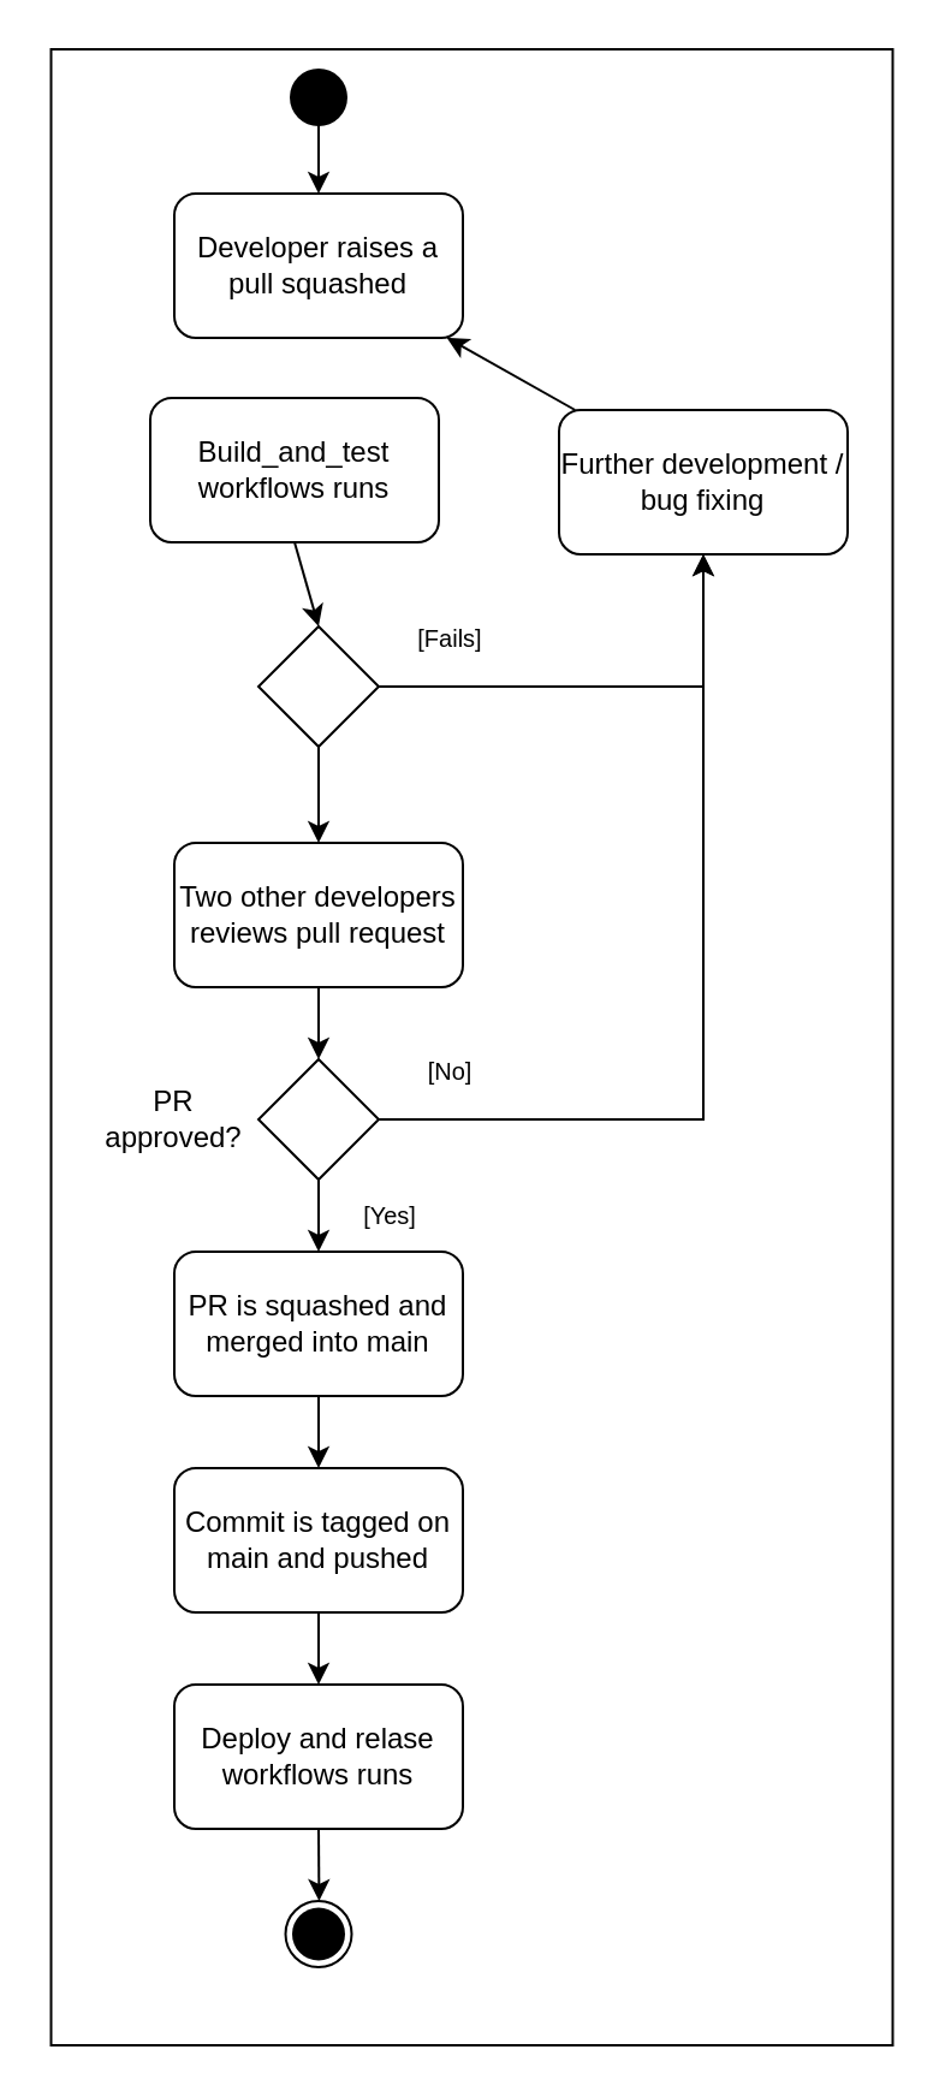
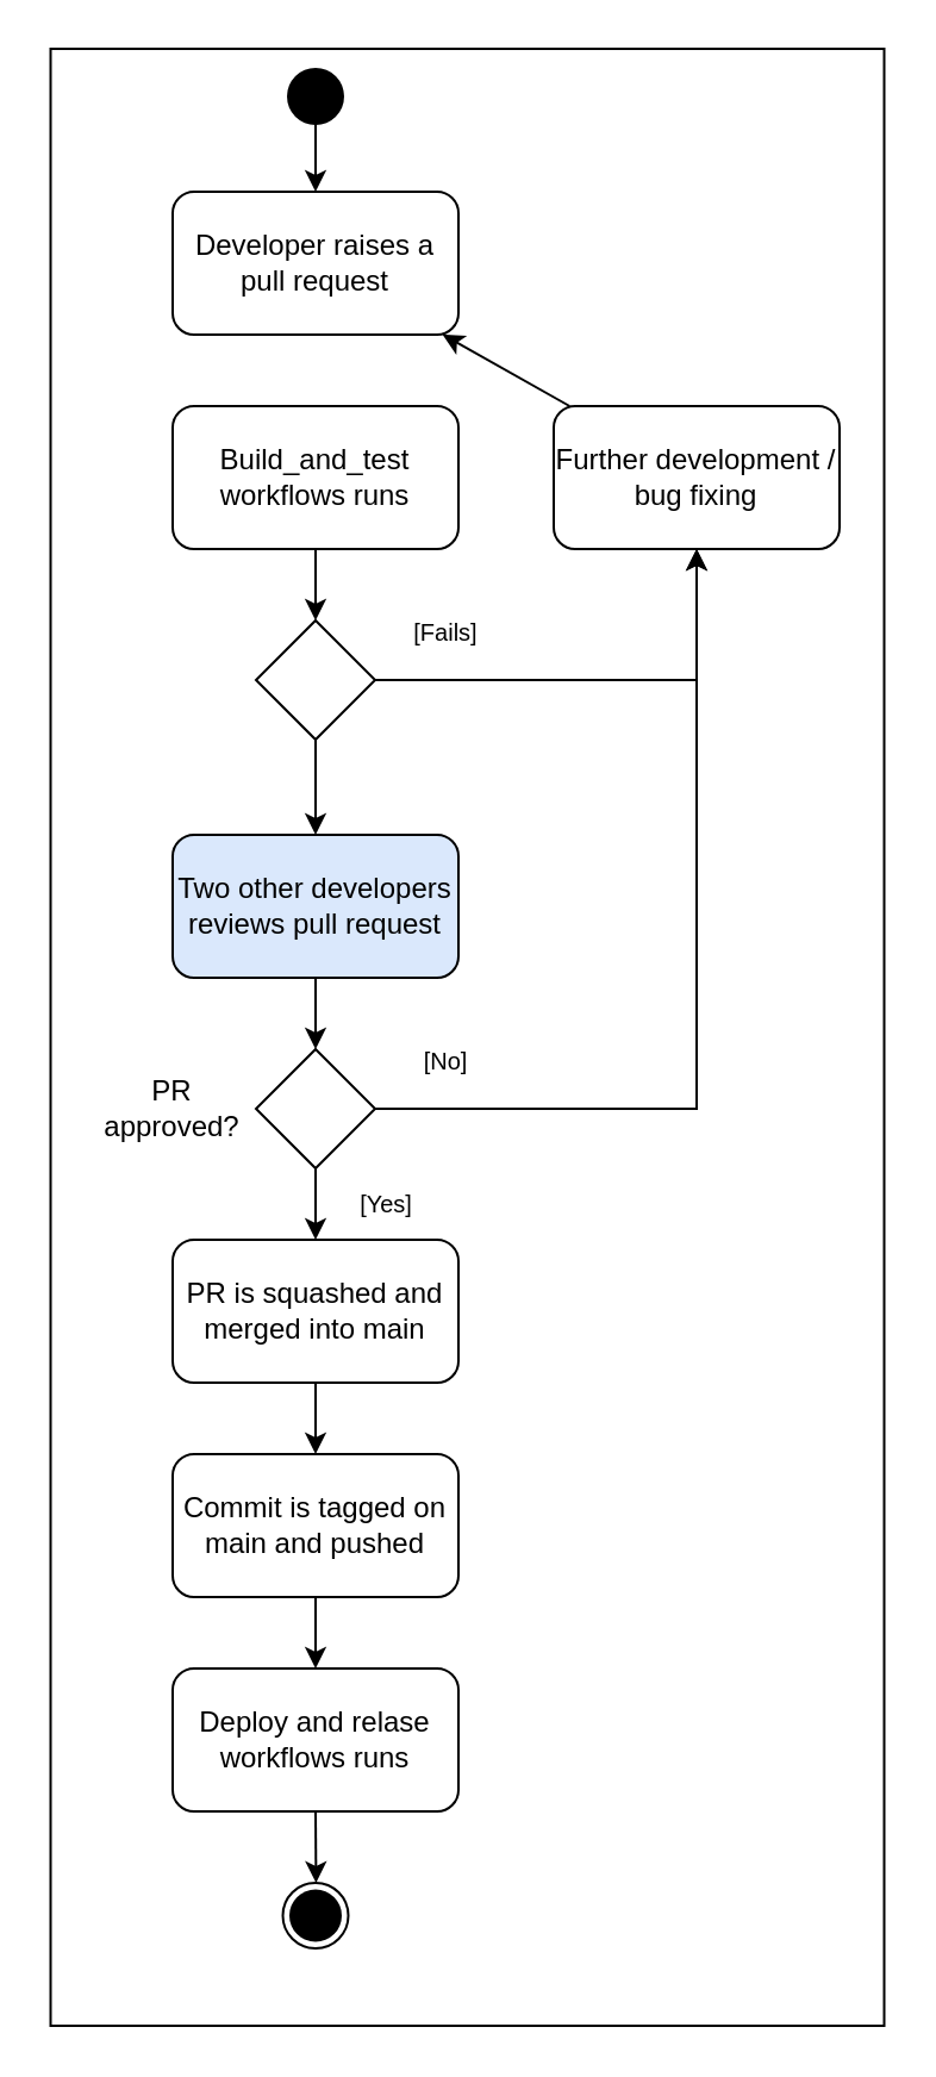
  <mxCell id="0" />
  <mxCell id="1" parent="0" />
  <mxCell id="2" value="" style="rounded=0;whiteSpace=wrap;html=1;" vertex="1" parent="1"><mxGeometry x="20.75" y="20" width="350" height="830" as="geometry" /></mxCell>
  <mxCell id="3" style="edgeStyle=none;html=1;" edge="1" parent="1" source="4" target="5"><mxGeometry relative="1" as="geometry" /></mxCell>
  <mxCell id="4" value="" style="shape=waypoint;sketch=0;fillStyle=solid;size=6;pointerEvents=1;points=[];fillColor=none;resizable=0;rotatable=0;perimeter=centerPerimeter;snapToPoint=1;strokeWidth=10;" vertex="1" parent="1"><mxGeometry x="122" y="30" width="20" height="20" as="geometry" /></mxCell>
- <mxCell id="5" value="Developer raises a pull squashed" style="rounded=1;whiteSpace=wrap;html=1;" vertex="1" parent="1"><mxGeometry x="72" y="80" width="120" height="60" as="geometry" /></mxCell>
+ <mxCell id="5" value="Developer raises a pull request" style="rounded=1;whiteSpace=wrap;html=1;" vertex="1" parent="1"><mxGeometry x="72" y="80" width="120" height="60" as="geometry" /></mxCell>
  <mxCell id="6" style="edgeStyle=none;html=1;exitX=0.5;exitY=1;exitDx=0;exitDy=0;entryX=0.5;entryY=0;entryDx=0;entryDy=0;" edge="1" parent="1" source="7" target="10"><mxGeometry relative="1" as="geometry" /></mxCell>
- <mxCell id="7" value="Build_and_test workflows runs" style="rounded=1;whiteSpace=wrap;html=1;" vertex="1" parent="1"><mxGeometry x="62" y="165" width="120" height="60" as="geometry" /></mxCell>
+ <mxCell id="7" value="Build_and_test workflows runs" style="rounded=1;whiteSpace=wrap;html=1;" vertex="1" parent="1"><mxGeometry x="72" y="170" width="120" height="60" as="geometry" /></mxCell>
  <mxCell id="8" style="edgeStyle=none;html=1;entryX=0.5;entryY=1;entryDx=0;entryDy=0;rounded=0;curved=0;" edge="1" parent="1" source="10" target="12"><mxGeometry relative="1" as="geometry"><Array as="points"><mxPoint x="292" y="285" /></Array></mxGeometry></mxCell>
  <mxCell id="9" style="edgeStyle=none;html=1;exitX=0.5;exitY=1;exitDx=0;exitDy=0;entryX=0.5;entryY=0;entryDx=0;entryDy=0;" edge="1" parent="1" source="10" target="15"><mxGeometry relative="1" as="geometry" /></mxCell>
  <mxCell id="10" value="" style="rhombus;whiteSpace=wrap;html=1;" vertex="1" parent="1"><mxGeometry x="107" y="260" width="50" height="50" as="geometry" /></mxCell>
  <mxCell id="11" value="" style="edgeStyle=none;html=1;" edge="1" parent="1" source="12" target="5"><mxGeometry relative="1" as="geometry" /></mxCell>
  <mxCell id="12" value="Further development / bug fixing" style="rounded=1;whiteSpace=wrap;html=1;" vertex="1" parent="1"><mxGeometry x="232" y="170" width="120" height="60" as="geometry" /></mxCell>
  <mxCell id="13" value="&lt;font style=&quot;font-size: 10px;&quot;&gt;[Fails]&lt;/font&gt;" style="text;html=1;align=center;verticalAlign=middle;whiteSpace=wrap;rounded=0;" vertex="1" parent="1"><mxGeometry x="157" y="250" width="60" height="30" as="geometry" /></mxCell>
  <mxCell id="14" style="edgeStyle=none;html=1;exitX=0.5;exitY=1;exitDx=0;exitDy=0;entryX=0.5;entryY=0;entryDx=0;entryDy=0;" edge="1" parent="1" source="15" target="18"><mxGeometry relative="1" as="geometry" /></mxCell>
- <mxCell id="15" value="Two other developers reviews pull request" style="rounded=1;whiteSpace=wrap;html=1;" vertex="1" parent="1"><mxGeometry x="72" y="350" width="120" height="60" as="geometry" /></mxCell>
+ <mxCell id="15" value="Two other developers reviews pull request" style="rounded=1;whiteSpace=wrap;html=1;fillColor=#dae8fc;" vertex="1" parent="1"><mxGeometry x="72" y="350" width="120" height="60" as="geometry" /></mxCell>
  <mxCell id="16" style="edgeStyle=none;html=1;exitX=1;exitY=0.5;exitDx=0;exitDy=0;entryX=0.5;entryY=1;entryDx=0;entryDy=0;rounded=0;curved=0;" edge="1" parent="1" source="18" target="12"><mxGeometry relative="1" as="geometry"><Array as="points"><mxPoint x="292" y="465" /></Array></mxGeometry></mxCell>
  <mxCell id="17" style="edgeStyle=none;html=1;exitX=0.5;exitY=1;exitDx=0;exitDy=0;entryX=0.5;entryY=0;entryDx=0;entryDy=0;" edge="1" parent="1" source="18" target="22"><mxGeometry relative="1" as="geometry" /></mxCell>
  <mxCell id="18" value="" style="rhombus;whiteSpace=wrap;html=1;" vertex="1" parent="1"><mxGeometry x="107" y="440" width="50" height="50" as="geometry" /></mxCell>
  <mxCell id="19" value="PR approved?" style="text;html=1;align=center;verticalAlign=middle;whiteSpace=wrap;rounded=0;" vertex="1" parent="1"><mxGeometry x="42" y="450" width="60" height="30" as="geometry" /></mxCell>
  <mxCell id="20" value="&lt;font style=&quot;font-size: 10px;&quot;&gt;[No&lt;/font&gt;&lt;span style=&quot;font-size: 10px; background-color: transparent;&quot;&gt;]&lt;/span&gt;" style="text;html=1;align=center;verticalAlign=middle;whiteSpace=wrap;rounded=0;" vertex="1" parent="1"><mxGeometry x="157" y="430" width="60" height="30" as="geometry" /></mxCell>
  <mxCell id="21" style="edgeStyle=none;html=1;" edge="1" parent="1" source="22" target="25"><mxGeometry relative="1" as="geometry" /></mxCell>
  <mxCell id="22" value="PR is squashed and merged into main" style="rounded=1;whiteSpace=wrap;html=1;" vertex="1" parent="1"><mxGeometry x="72" y="520" width="120" height="60" as="geometry" /></mxCell>
  <mxCell id="23" value="&lt;span style=&quot;font-size: 10px;&quot;&gt;[Yes]&lt;/span&gt;" style="text;html=1;align=center;verticalAlign=middle;whiteSpace=wrap;rounded=0;" vertex="1" parent="1"><mxGeometry x="132" y="490" width="60" height="30" as="geometry" /></mxCell>
  <mxCell id="24" style="edgeStyle=none;html=1;entryX=0.5;entryY=0;entryDx=0;entryDy=0;" edge="1" parent="1" source="25" target="27"><mxGeometry relative="1" as="geometry" /></mxCell>
  <mxCell id="25" value="Commit is tagged on main and pushed" style="rounded=1;whiteSpace=wrap;html=1;" vertex="1" parent="1"><mxGeometry x="72" y="610" width="120" height="60" as="geometry" /></mxCell>
  <mxCell id="26" style="edgeStyle=none;html=1;exitX=0.5;exitY=1;exitDx=0;exitDy=0;" edge="1" parent="1" source="27"><mxGeometry relative="1" as="geometry"><mxPoint x="132.222" y="790" as="targetPoint" /></mxGeometry></mxCell>
  <mxCell id="27" value="Deploy and relase workflows runs" style="rounded=1;whiteSpace=wrap;html=1;" vertex="1" parent="1"><mxGeometry x="72" y="700" width="120" height="60" as="geometry" /></mxCell>
  <mxCell id="28" value="" style="group" vertex="1" connectable="0" parent="1"><mxGeometry x="118.25" y="790" width="27.5" height="27.5" as="geometry" /></mxCell>
  <mxCell id="29" value="" style="ellipse;whiteSpace=wrap;html=1;aspect=fixed;" vertex="1" parent="28"><mxGeometry width="27.5" height="27.5" as="geometry" /></mxCell>
  <mxCell id="30" value="" style="shape=waypoint;sketch=0;fillStyle=solid;size=6;pointerEvents=1;points=[];fillColor=none;resizable=0;rotatable=0;perimeter=centerPerimeter;snapToPoint=1;strokeWidth=9;fontSize=10;" vertex="1" parent="28"><mxGeometry x="3.75" y="3.75" width="20" height="20" as="geometry" /></mxCell>
